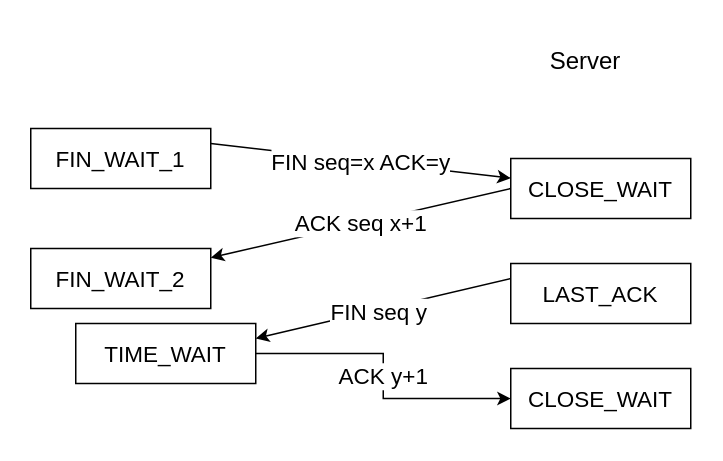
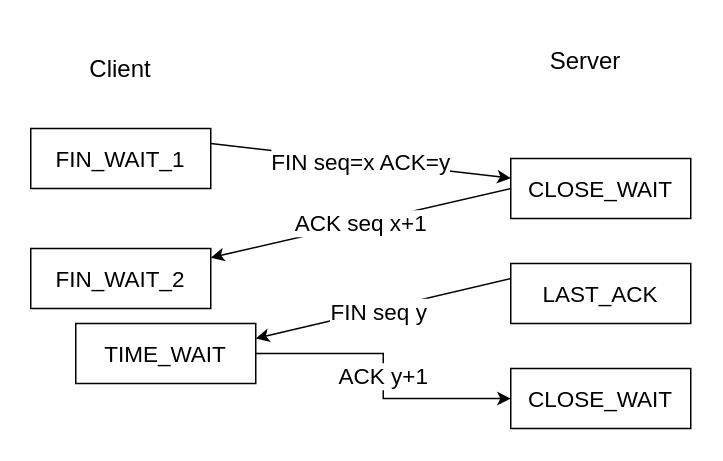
  <mxCell id="0" />
  <mxCell id="1" parent="0" />
+ <mxCell id="2" value="&lt;font style=&quot;font-size: 16px&quot;&gt;Client&lt;/font&gt;" style="text;html=1;strokeColor=none;fillColor=none;align=center;verticalAlign=middle;whiteSpace=wrap;rounded=0;" parent="1" vertex="1"><mxGeometry x="20" y="25" width="120" height="40" as="geometry" /></mxCell>
  <mxCell id="3" value="&lt;font style=&quot;font-size: 16px&quot;&gt;Server&lt;/font&gt;" style="text;html=1;strokeColor=none;fillColor=none;align=center;verticalAlign=middle;whiteSpace=wrap;rounded=0;" parent="1" vertex="1"><mxGeometry x="330" y="20" width="120" height="40" as="geometry" /></mxCell>
  <mxCell id="4" value="&lt;font style=&quot;font-size: 15px&quot;&gt;FIN_WAIT_1&lt;/font&gt;" style="rounded=0;whiteSpace=wrap;html=1;" parent="1" vertex="1"><mxGeometry x="20" y="85" width="120" height="40" as="geometry" /></mxCell>
  <mxCell id="5" value="&lt;font style=&quot;font-size: 15px&quot;&gt;FIN_WAIT_2&lt;/font&gt;" style="rounded=0;whiteSpace=wrap;html=1;" parent="1" vertex="1"><mxGeometry x="20" y="165" width="120" height="40" as="geometry" /></mxCell>
  <mxCell id="6" value="&lt;font style=&quot;font-size: 15px&quot;&gt;ACK y+1&lt;/font&gt;" style="edgeStyle=orthogonalEdgeStyle;rounded=0;orthogonalLoop=1;jettySize=auto;html=1;" edge="1" parent="1" source="7" target="10"><mxGeometry relative="1" as="geometry" /></mxCell>
  <mxCell id="7" value="&lt;font style=&quot;font-size: 15px&quot;&gt;TIME_WAIT&lt;/font&gt;" style="rounded=0;whiteSpace=wrap;html=1;" parent="1" vertex="1"><mxGeometry x="50" y="215" width="120" height="40" as="geometry" /></mxCell>
  <mxCell id="8" value="&lt;font style=&quot;font-size: 15px&quot;&gt;CLOSE_WAIT&lt;/font&gt;" style="rounded=0;whiteSpace=wrap;html=1;" parent="1" vertex="1"><mxGeometry x="340" y="105" width="120" height="40" as="geometry" /></mxCell>
  <mxCell id="9" value="&lt;font style=&quot;font-size: 15px&quot;&gt;LAST_ACK&lt;br&gt;&lt;/font&gt;" style="rounded=0;whiteSpace=wrap;html=1;" parent="1" vertex="1"><mxGeometry x="340" y="175" width="120" height="40" as="geometry" /></mxCell>
  <mxCell id="10" value="&lt;font style=&quot;font-size: 15px&quot;&gt;CLOSE_WAIT&lt;/font&gt;" style="rounded=0;whiteSpace=wrap;html=1;" parent="1" vertex="1"><mxGeometry x="340" y="245" width="120" height="40" as="geometry" /></mxCell>
  <mxCell id="11" value="&lt;font style=&quot;font-size: 15px&quot;&gt;FIN seq=x ACK=y&lt;/font&gt;" style="endArrow=classic;html=1;exitX=1;exitY=0.25;exitDx=0;exitDy=0;" edge="1" parent="1" source="4" target="8"><mxGeometry width="50" height="50" relative="1" as="geometry"><mxPoint x="150" y="105" as="sourcePoint" /><mxPoint x="330" y="150" as="targetPoint" /></mxGeometry></mxCell>
  <mxCell id="12" value="&lt;font style=&quot;font-size: 15px&quot;&gt;ACK seq x+1&lt;/font&gt;" style="endArrow=classic;html=1;" edge="1" parent="1" target="5"><mxGeometry width="50" height="50" relative="1" as="geometry"><mxPoint x="340" y="125" as="sourcePoint" /><mxPoint x="200" y="175" as="targetPoint" /></mxGeometry></mxCell>
  <mxCell id="13" value="" style="endArrow=classic;html=1;entryX=1;entryY=0.25;entryDx=0;entryDy=0;" edge="1" parent="1" target="7"><mxGeometry width="50" height="50" relative="1" as="geometry"><mxPoint x="340" y="185" as="sourcePoint" /><mxPoint x="220" y="215" as="targetPoint" /></mxGeometry></mxCell>
  <mxCell id="14" value="&lt;font style=&quot;font-size: 15px&quot;&gt;FIN seq y&lt;/font&gt;" style="text;html=1;resizable=0;points=[];align=center;verticalAlign=middle;labelBackgroundColor=#ffffff;" vertex="1" connectable="0" parent="13"><mxGeometry x="-0.285" y="1" relative="1" as="geometry"><mxPoint x="-28" y="6" as="offset" /></mxGeometry></mxCell>
